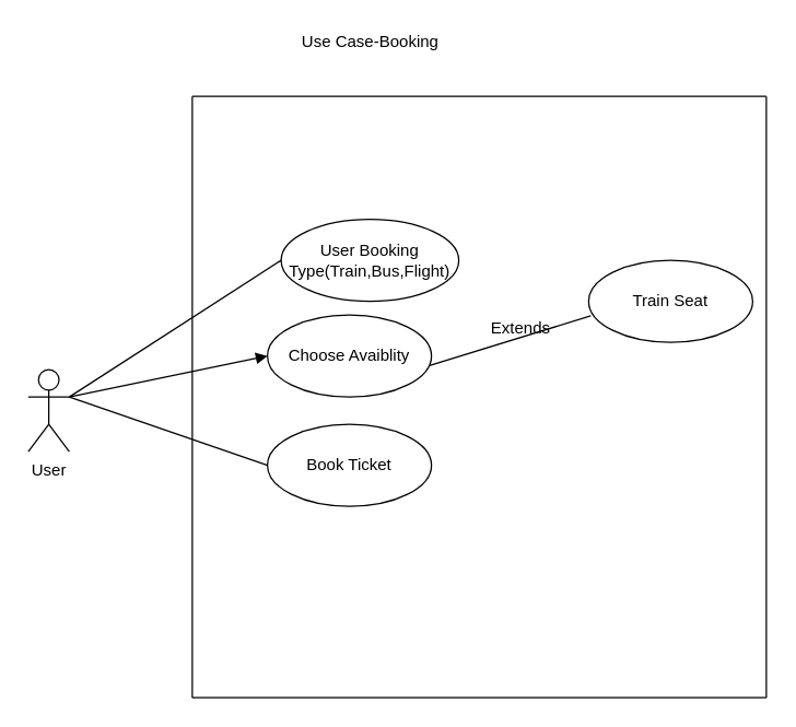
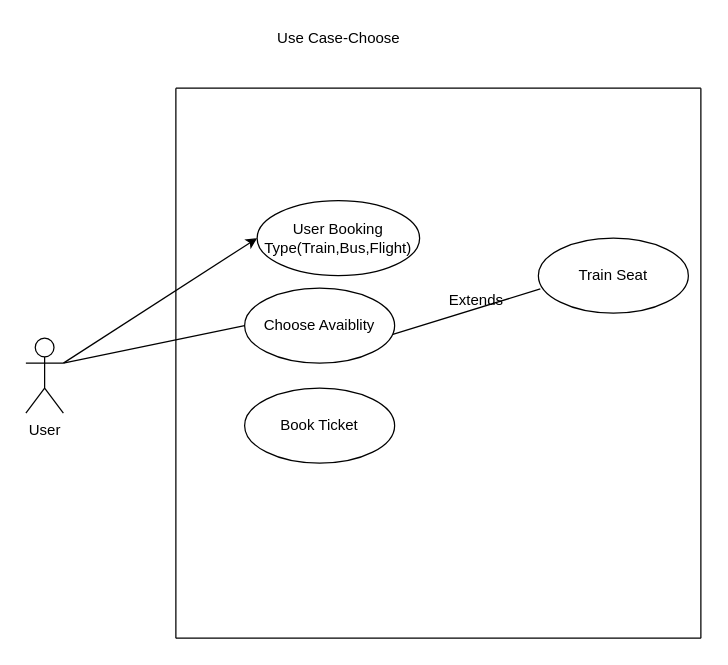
  <mxCell id="0" />
  <mxCell id="1" parent="0" />
  <mxCell id="2" value="User" style="shape=umlActor;verticalLabelPosition=bottom;verticalAlign=top;html=1;outlineConnect=0;" vertex="1" parent="1"><mxGeometry x="20" y="270" width="30" height="60" as="geometry" /></mxCell>
  <mxCell id="3" value="User Booking Type(Train,Bus,Flight)" style="ellipse;whiteSpace=wrap;html=1;" vertex="1" parent="1"><mxGeometry x="205" y="160" width="130" height="60" as="geometry" /></mxCell>
  <mxCell id="4" value="Choose Avaiblity" style="ellipse;whiteSpace=wrap;html=1;" vertex="1" parent="1"><mxGeometry x="195" y="230" width="120" height="60" as="geometry" /></mxCell>
  <mxCell id="5" value="Book Ticket" style="ellipse;whiteSpace=wrap;html=1;" vertex="1" parent="1"><mxGeometry x="195" y="310" width="120" height="60" as="geometry" /></mxCell>
  <mxCell id="6" value="Train Seat" style="ellipse;whiteSpace=wrap;html=1;" vertex="1" parent="1"><mxGeometry x="430" y="190" width="120" height="60" as="geometry" /></mxCell>
  <mxCell id="7" value="" style="endArrow=none;html=1;" edge="1" parent="1"><mxGeometry width="50" height="50" relative="1" as="geometry"><mxPoint x="140" y="70" as="sourcePoint" /><mxPoint x="560" y="70" as="targetPoint" /></mxGeometry></mxCell>
  <mxCell id="8" value="" style="endArrow=none;html=1;rounded=0;" edge="1" parent="1"><mxGeometry width="50" height="50" relative="1" as="geometry"><mxPoint x="140" y="510" as="sourcePoint" /><mxPoint x="140" y="70" as="targetPoint" /></mxGeometry></mxCell>
  <mxCell id="9" value="" style="endArrow=none;html=1;" edge="1" parent="1"><mxGeometry width="50" height="50" relative="1" as="geometry"><mxPoint x="140" y="510" as="sourcePoint" /><mxPoint x="560" y="510" as="targetPoint" /></mxGeometry></mxCell>
  <mxCell id="10" value="" style="endArrow=none;html=1;rounded=0;" edge="1" parent="1"><mxGeometry width="50" height="50" relative="1" as="geometry"><mxPoint x="560" y="510" as="sourcePoint" /><mxPoint x="560" y="70" as="targetPoint" /></mxGeometry></mxCell>
- <mxCell id="11" value="" style="endArrow=none;html=1;entryX=0;entryY=0.5;entryDx=0;entryDy=0;exitX=1;exitY=0.333;exitDx=0;exitDy=0;exitPerimeter=0;" edge="1" parent="1" source="2" target="3"><mxGeometry width="50" height="50" relative="1" as="geometry"><mxPoint x="90" y="280" as="sourcePoint" /><mxPoint x="330" y="80" as="targetPoint" /></mxGeometry></mxCell>
- <mxCell id="12" value="" style="endArrow=block;html=1;entryX=0;entryY=0.5;entryDx=0;entryDy=0;exitX=1;exitY=0.333;exitDx=0;exitDy=0;exitPerimeter=0;" edge="1" parent="1" source="2" target="4"><mxGeometry width="50" height="50" relative="1" as="geometry"><mxPoint x="60" y="300" as="sourcePoint" /><mxPoint x="215" y="200" as="targetPoint" /></mxGeometry></mxCell>
- <mxCell id="13" value="" style="endArrow=none;html=1;entryX=0;entryY=0.5;entryDx=0;entryDy=0;exitX=1;exitY=0.333;exitDx=0;exitDy=0;exitPerimeter=0;" edge="1" parent="1" source="2" target="5"><mxGeometry width="50" height="50" relative="1" as="geometry"><mxPoint x="70" y="310" as="sourcePoint" /><mxPoint x="225" y="210" as="targetPoint" /></mxGeometry></mxCell>
+ <mxCell id="11" value="" style="endArrow=classic;html=1;entryX=0;entryY=0.5;entryDx=0;entryDy=0;exitX=1;exitY=0.333;exitDx=0;exitDy=0;exitPerimeter=0;" edge="1" parent="1" source="2" target="3"><mxGeometry width="50" height="50" relative="1" as="geometry"><mxPoint x="90" y="280" as="sourcePoint" /><mxPoint x="330" y="80" as="targetPoint" /></mxGeometry></mxCell>
+ <mxCell id="12" value="" style="endArrow=none;html=1;entryX=0;entryY=0.5;entryDx=0;entryDy=0;exitX=1;exitY=0.333;exitDx=0;exitDy=0;exitPerimeter=0;" edge="1" parent="1" source="2" target="4"><mxGeometry width="50" height="50" relative="1" as="geometry"><mxPoint x="60" y="300" as="sourcePoint" /><mxPoint x="215" y="200" as="targetPoint" /></mxGeometry></mxCell>
  <mxCell id="14" value="Extends" style="text;html=1;align=center;verticalAlign=middle;resizable=0;points=[];autosize=1;strokeColor=none;" vertex="1" parent="1"><mxGeometry x="350" y="230" width="60" height="20" as="geometry" /></mxCell>
  <mxCell id="15" value="" style="endArrow=none;html=1;entryX=0.013;entryY=0.677;entryDx=0;entryDy=0;entryPerimeter=0;exitX=0.988;exitY=0.617;exitDx=0;exitDy=0;exitPerimeter=0;" edge="1" parent="1"><mxGeometry width="50" height="50" relative="1" as="geometry"><mxPoint x="313.56" y="267.02" as="sourcePoint" /><mxPoint x="431.56" y="230.62" as="targetPoint" /><Array as="points" /></mxGeometry></mxCell>
- <mxCell id="16" value="Use Case-Booking" style="text;html=1;align=center;verticalAlign=middle;resizable=0;points=[];autosize=1;strokeColor=none;fillColor=none;" vertex="1" parent="1"><mxGeometry x="210" y="20" width="120" height="20" as="geometry" /></mxCell>
+ <mxCell id="16" value="Use Case-Choose" style="text;html=1;align=center;verticalAlign=middle;resizable=0;points=[];autosize=1;strokeColor=none;fillColor=none;" vertex="1" parent="1"><mxGeometry x="210" y="20" width="120" height="20" as="geometry" /></mxCell>
